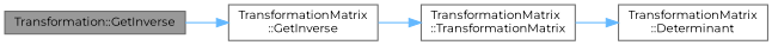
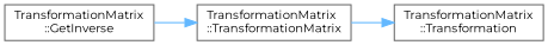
  digraph {
    fontname=Montserrat
    rankdir=LR
    node [color=grey40 fillcolor=white fontname=Montserrat fontsize=10 shape=box style=filled]
    edge [color=steelblue1 fontname=Montserrat fontsize=10 labelfontname=Helvetica labelfontsize=10 style=solid]
-   n1 [color=gray40 fillcolor=grey60 fontcolor=black height=0.2 label="Transformation::GetInverse" width=0.4]
    n2 [height=0.2 label="TransformationMatrix\l::GetInverse" width=0.4]
    n3 [height=0.2 label="TransformationMatrix\l::TransformationMatrix" width=0.4]
-   n4 [height=0.2 label="TransformationMatrix\l::Determinant" width=0.4]
-   n1 -> n2
+   n4 [height=0.2 label="TransformationMatrix\l::Transformation" width=0.4]
    n2 -> n3
    n3 -> n4
  }
